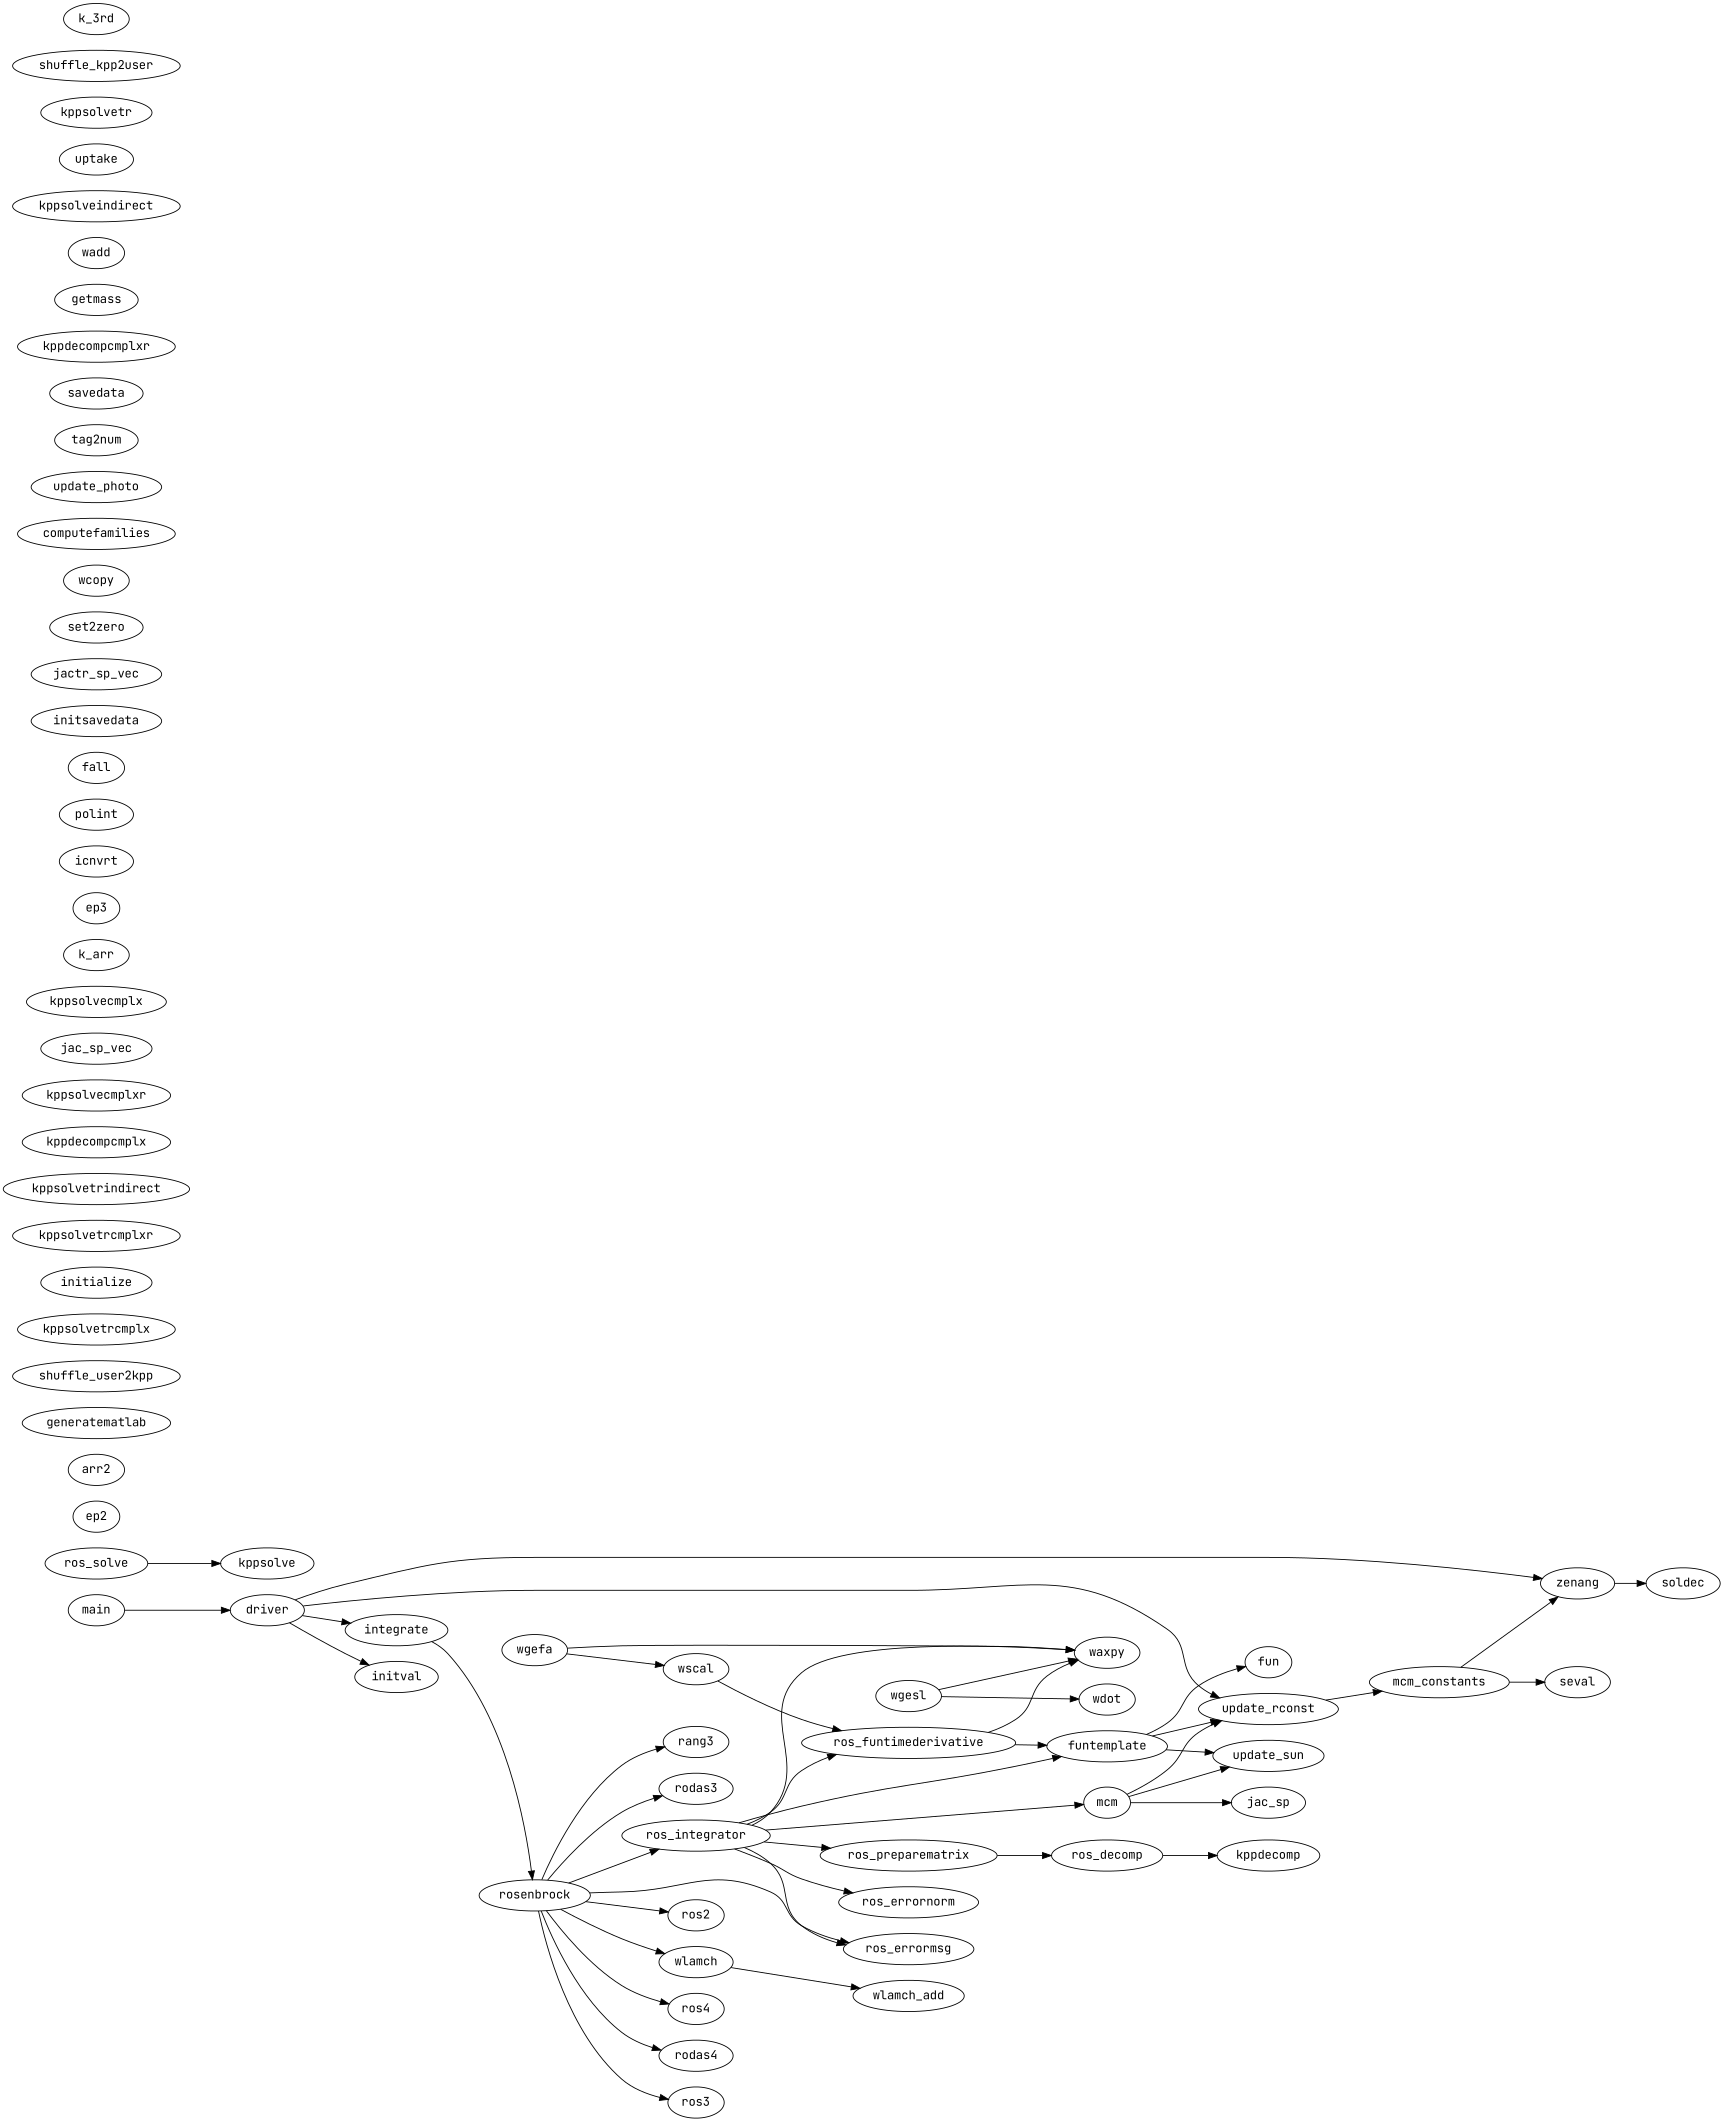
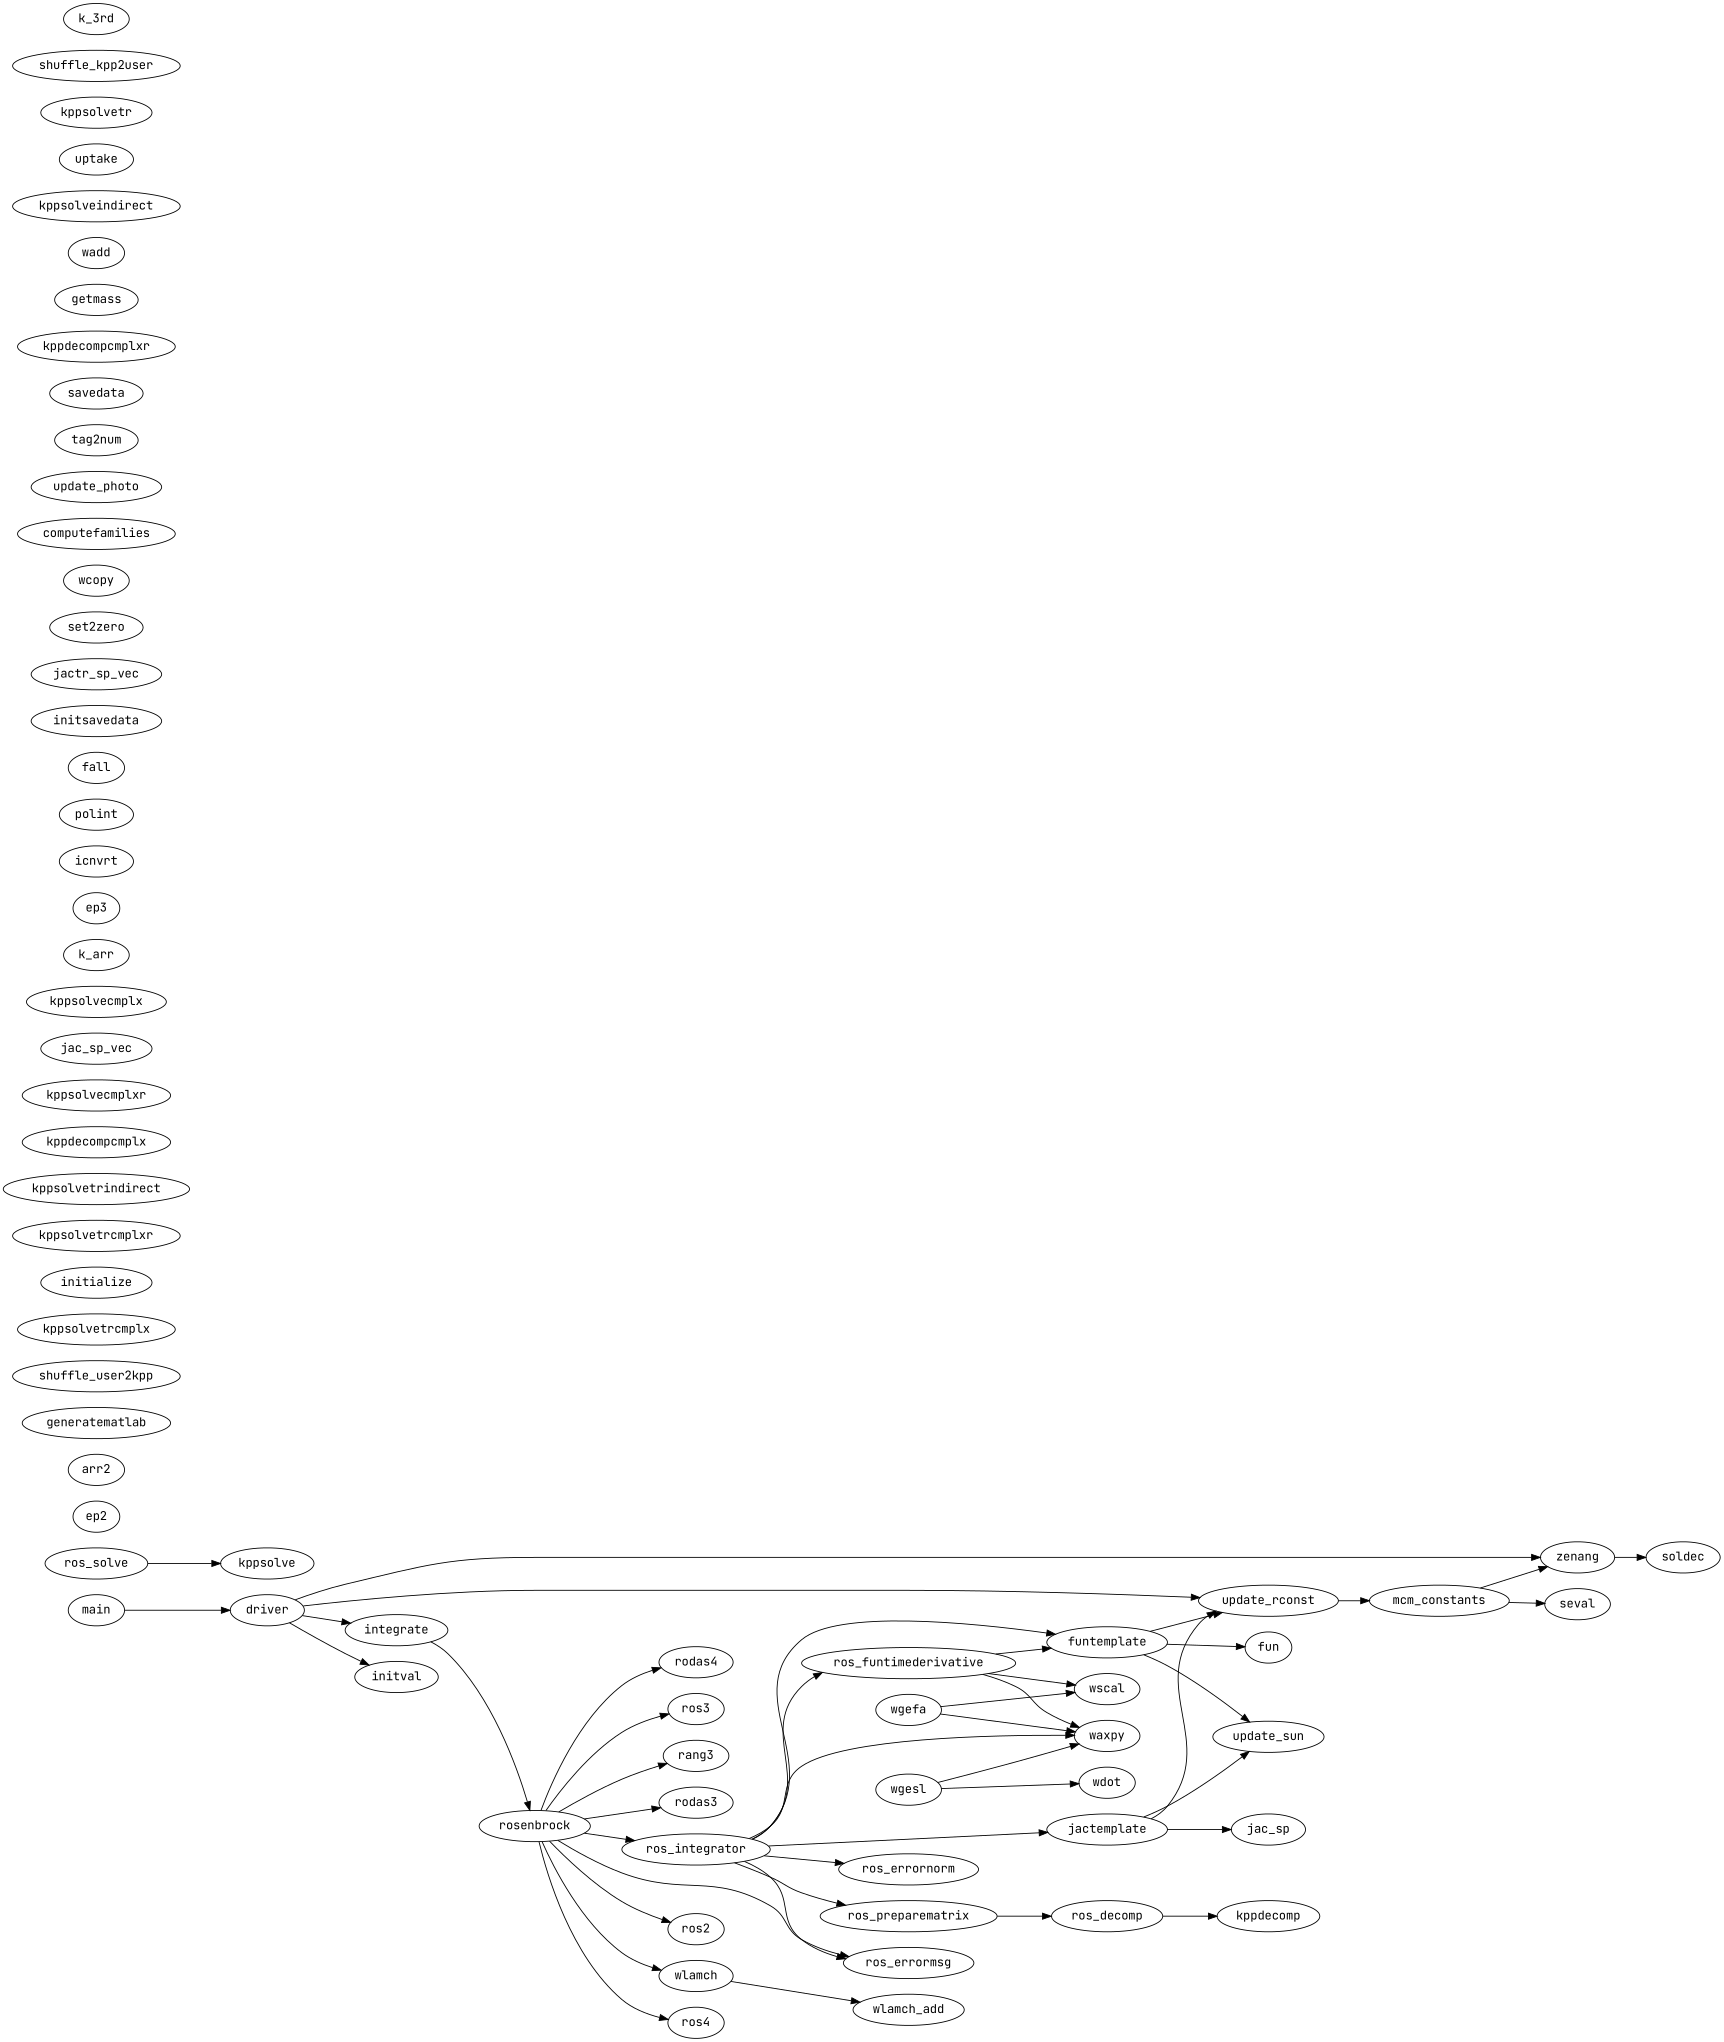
  digraph {
    fontname="JetBrains Mono"
    rankdir=LR
    node [fontname="JetBrains Mono"]
    edge [fontname="JetBrains Mono" style=solid]
    ros_integrator
    ros_errornorm
    waxpy
-   jactemplate [label=mcm]
+   jactemplate
    ros_funtimederivative
    funtemplate
    ros_preparematrix
    ros_errormsg
    update_rconst
    update_sun
    jac_sp
    ros_solve
    kppsolve
    wscal
    fun
    ros_decomp
    mcm_constants
    kppdecomp
    zenang
    seval
    soldec
    main
    driver
    integrate
    initval
    rosenbrock
    wgesl
    wdot
    ros4
    rodas4
    ros3
    rang3
    rodas3
    wlamch
    ros2
    wlamch_add
    wgefa
    ep2
    arr2
    generatematlab
    shuffle_user2kpp
    kppsolvetrcmplx
    initialize
    kppsolvetrcmplxr
    kppsolvetrindirect
    kppdecompcmplx
    kppsolvecmplxr
    jac_sp_vec
    kppsolvecmplx
    k_arr
    ep3
    icnvrt
    polint
    fall
    initsavedata
    jactr_sp_vec
    set2zero
    wcopy
    computefamilies
    update_photo
    tag2num
    savedata
    kppdecompcmplxr
    getmass
    wadd
    kppsolveindirect
    uptake
    kppsolvetr
    shuffle_kpp2user
    k_3rd
    ros_integrator -> ros_errornorm
    ros_integrator -> waxpy
    ros_integrator -> jactemplate
    ros_integrator -> ros_funtimederivative
    ros_integrator -> funtemplate
    ros_integrator -> ros_preparematrix
    ros_integrator -> ros_errormsg
    jactemplate -> update_rconst
    jactemplate -> update_sun
    jactemplate -> jac_sp
    ros_funtimederivative -> waxpy
    ros_funtimederivative -> funtemplate
-   wscal -> ros_funtimederivative
+   ros_funtimederivative -> wscal
    funtemplate -> update_rconst
    funtemplate -> update_sun
    funtemplate -> fun
    ros_preparematrix -> ros_decomp
    update_rconst -> mcm_constants
    ros_solve -> kppsolve
    ros_decomp -> kppdecomp
    mcm_constants -> zenang
    mcm_constants -> seval
    zenang -> soldec
    main -> driver
    driver -> update_rconst
    driver -> zenang
    driver -> integrate
    driver -> initval
    integrate -> rosenbrock
    rosenbrock -> ros_integrator
    rosenbrock -> ros_errormsg
    rosenbrock -> ros4
    rosenbrock -> rodas4
    rosenbrock -> ros3
    rosenbrock -> rang3
    rosenbrock -> rodas3
    rosenbrock -> wlamch
    rosenbrock -> ros2
    wgesl -> waxpy
    wgesl -> wdot
    wlamch -> wlamch_add
    wgefa -> waxpy
    wgefa -> wscal
  }
